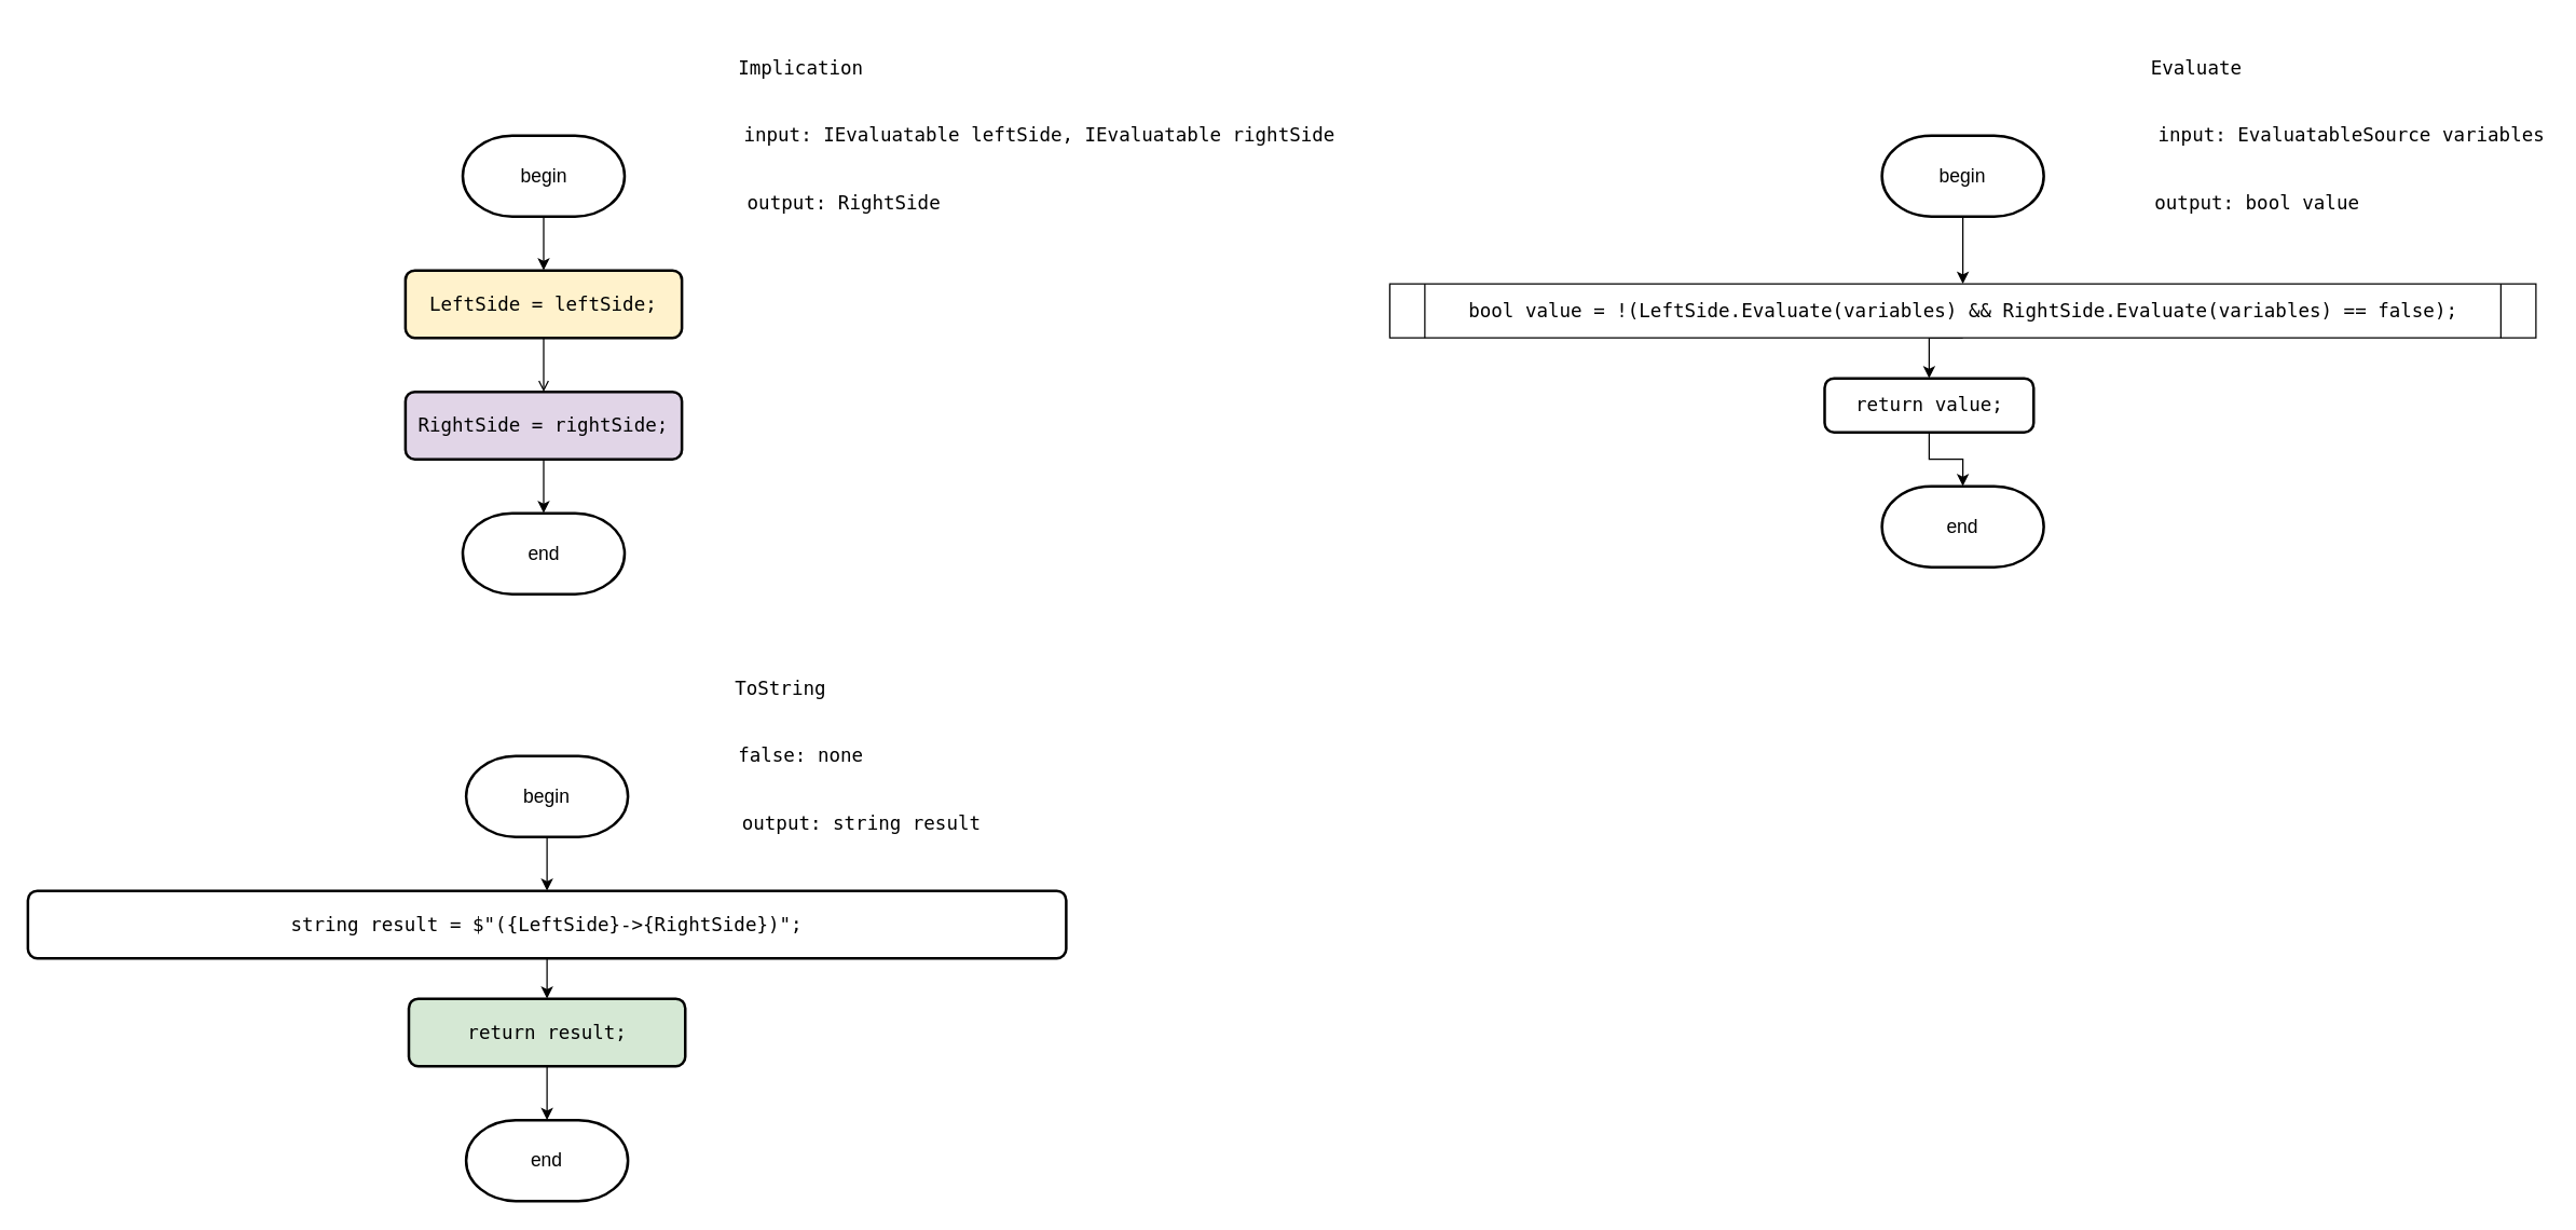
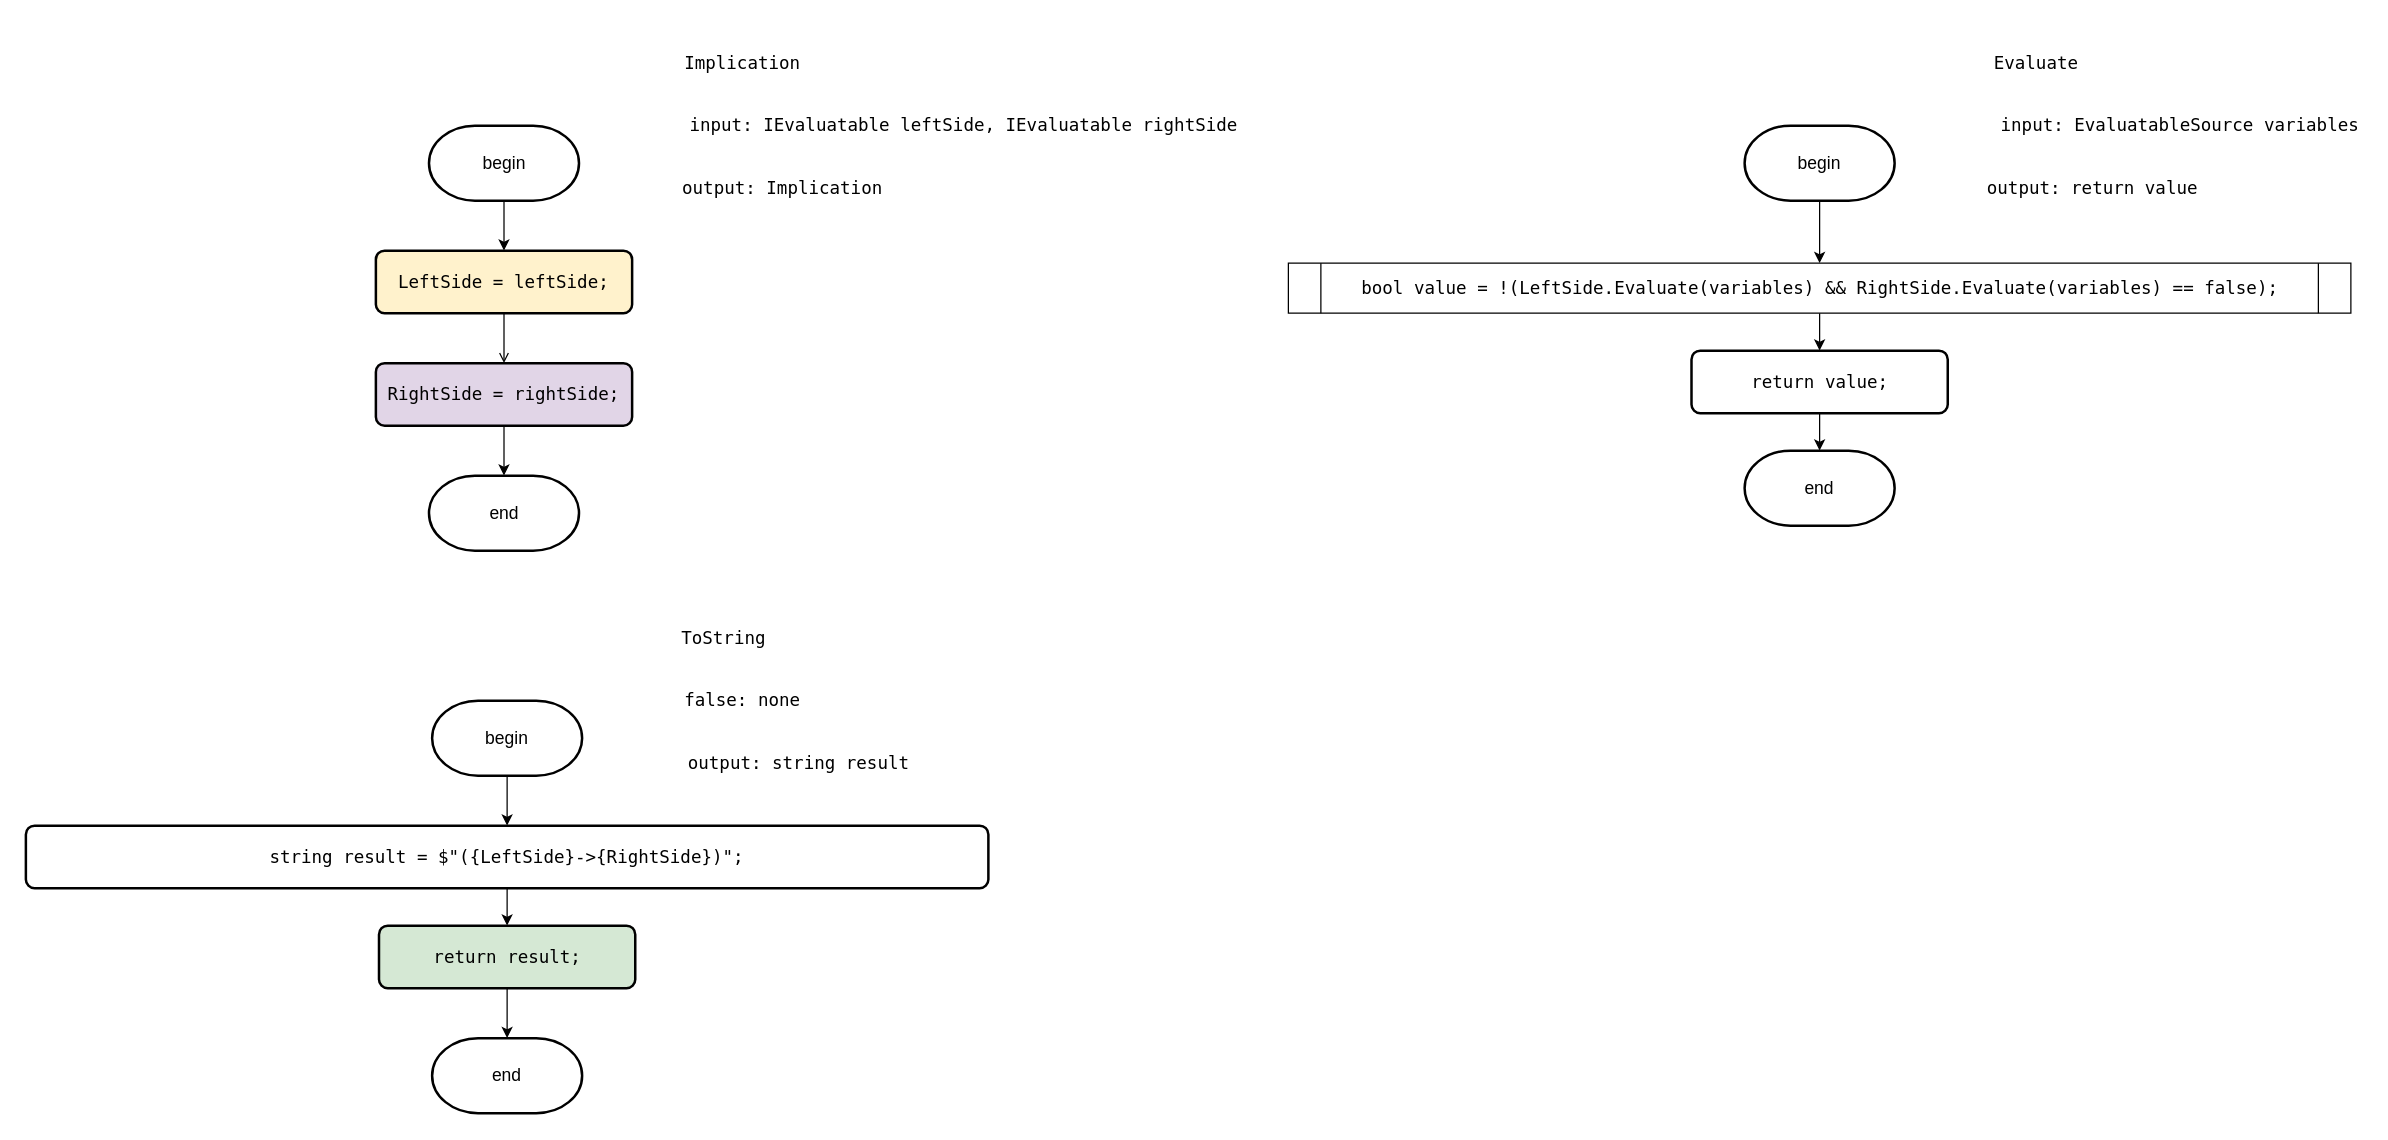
  <mxCell id="0" />
  <mxCell id="1" parent="0" />
  <mxCell id="2" value="&lt;pre style=&quot;font-family: &amp;quot;JetBrains Mono&amp;quot;, monospace;&quot;&gt;&lt;div style=&quot;&quot;&gt;&lt;pre style=&quot;font-family: &amp;quot;JetBrains Mono&amp;quot;, monospace;&quot;&gt;Implication&lt;/pre&gt;&lt;/div&gt;&lt;/pre&gt;" style="text;html=1;align=center;verticalAlign=middle;resizable=0;points=[];autosize=1;strokeColor=none;fillColor=none;fontSize=14;labelBackgroundColor=none;fontColor=#000000;" parent="1" vertex="1"><mxGeometry x="537.5" y="20" width="110" height="60" as="geometry" /></mxCell>
  <mxCell id="3" style="edgeStyle=orthogonalEdgeStyle;rounded=0;orthogonalLoop=1;jettySize=auto;html=1;exitX=0.5;exitY=1;exitDx=0;exitDy=0;exitPerimeter=0;entryX=0.5;entryY=0;entryDx=0;entryDy=0;fontSize=14;labelBackgroundColor=none;fontColor=#000000;" parent="1" source="4" target="6" edge="1"><mxGeometry relative="1" as="geometry" /></mxCell>
  <mxCell id="4" value="begin" style="strokeWidth=2;html=1;shape=mxgraph.flowchart.terminator;whiteSpace=wrap;fontSize=14;labelBackgroundColor=none;fontColor=#000000;" parent="1" vertex="1"><mxGeometry x="342.5" y="100" width="120" height="60" as="geometry" /></mxCell>
  <mxCell id="5" style="edgeStyle=orthogonalEdgeStyle;rounded=0;orthogonalLoop=1;jettySize=auto;html=1;exitX=0.5;exitY=1;exitDx=0;exitDy=0;entryX=0.5;entryY=0;entryDx=0;entryDy=0;fontSize=14;labelBackgroundColor=none;fontColor=#000000;endArrow=open;" parent="1" source="6" target="7" edge="1"><mxGeometry relative="1" as="geometry" /></mxCell>
  <mxCell id="6" value="&lt;div style=&quot;&quot;&gt;&lt;pre style=&quot;font-family: &amp;quot;JetBrains Mono&amp;quot;, monospace;&quot;&gt;LeftSide = &lt;span style=&quot;&quot;&gt;leftSide&lt;/span&gt;;&lt;/pre&gt;&lt;/div&gt;" style="rounded=1;whiteSpace=wrap;html=1;absoluteArcSize=1;arcSize=14;strokeWidth=2;fontSize=14;labelBackgroundColor=none;fontColor=#000000;fillColor=#fff2cc;" parent="1" vertex="1"><mxGeometry x="300" y="200" width="205" height="50" as="geometry" /></mxCell>
  <mxCell id="7" value="&lt;div style=&quot;&quot;&gt;&lt;pre style=&quot;font-family: &amp;quot;JetBrains Mono&amp;quot;, monospace;&quot;&gt;&lt;div&gt;&lt;pre style=&quot;font-family: &amp;quot;JetBrains Mono&amp;quot;, monospace;&quot;&gt;RightSide = &lt;span style=&quot;&quot;&gt;rightSide&lt;/span&gt;;&lt;/pre&gt;&lt;/div&gt;&lt;/pre&gt;&lt;/div&gt;" style="rounded=1;whiteSpace=wrap;html=1;absoluteArcSize=1;arcSize=14;strokeWidth=2;fontSize=14;labelBackgroundColor=none;fontColor=#000000;fillColor=#e1d5e7;" parent="1" vertex="1"><mxGeometry x="300" y="290" width="205" height="50" as="geometry" /></mxCell>
  <mxCell id="8" value="&lt;pre style=&quot;font-family: &amp;quot;JetBrains Mono&amp;quot;, monospace;&quot;&gt;input: IEvaluatable leftSide, IEvaluatable rightSide&lt;/pre&gt;" style="text;html=1;align=center;verticalAlign=middle;resizable=0;points=[];autosize=1;strokeColor=none;fillColor=none;fontSize=14;labelBackgroundColor=none;fontColor=#000000;" parent="1" vertex="1"><mxGeometry x="560" y="70" width="420" height="60" as="geometry" /></mxCell>
- <mxCell id="9" value="&lt;pre style=&quot;font-family: &amp;quot;JetBrains Mono&amp;quot;, monospace;&quot;&gt;output: RightSide&lt;/pre&gt;" style="text;html=1;align=center;verticalAlign=middle;resizable=0;points=[];autosize=1;strokeColor=none;fillColor=none;fontSize=14;labelBackgroundColor=none;fontColor=#000000;" parent="1" vertex="1"><mxGeometry x="540" y="120" width="170" height="60" as="geometry" /></mxCell>
+ <mxCell id="9" value="&lt;pre style=&quot;font-family: &amp;quot;JetBrains Mono&amp;quot;, monospace;&quot;&gt;output: Implication&lt;/pre&gt;" style="text;html=1;align=center;verticalAlign=middle;resizable=0;points=[];autosize=1;strokeColor=none;fillColor=none;fontSize=14;labelBackgroundColor=none;fontColor=#000000;" parent="1" vertex="1"><mxGeometry x="540" y="120" width="170" height="60" as="geometry" /></mxCell>
  <mxCell id="10" value="end" style="strokeWidth=2;html=1;shape=mxgraph.flowchart.terminator;whiteSpace=wrap;fontSize=14;labelBackgroundColor=none;fontColor=#000000;" parent="1" vertex="1"><mxGeometry x="342.5" y="380" width="120" height="60" as="geometry" /></mxCell>
  <mxCell id="11" style="edgeStyle=orthogonalEdgeStyle;rounded=0;orthogonalLoop=1;jettySize=auto;html=1;exitX=0.5;exitY=1;exitDx=0;exitDy=0;entryX=0.5;entryY=0;entryDx=0;entryDy=0;entryPerimeter=0;fontSize=14;labelBackgroundColor=none;fontColor=#000000;" parent="1" source="7" target="10" edge="1"><mxGeometry relative="1" as="geometry" /></mxCell>
  <mxCell id="12" value="&lt;pre style=&quot;font-family: &amp;quot;JetBrains Mono&amp;quot;, monospace;&quot;&gt;Evaluate&lt;/pre&gt;" style="text;html=1;align=center;verticalAlign=middle;resizable=0;points=[];autosize=1;strokeColor=none;fillColor=none;fontSize=14;labelBackgroundColor=none;fontColor=#000000;" parent="1" vertex="1"><mxGeometry x="1582.5" y="20" width="90" height="60" as="geometry" /></mxCell>
  <mxCell id="13" style="edgeStyle=orthogonalEdgeStyle;rounded=0;orthogonalLoop=1;jettySize=auto;html=1;exitX=0.5;exitY=1;exitDx=0;exitDy=0;exitPerimeter=0;entryX=0.5;entryY=0;entryDx=0;entryDy=0;fontSize=14;labelBackgroundColor=none;fontColor=#000000;" parent="1" source="14" target="27" edge="1"><mxGeometry relative="1" as="geometry" /></mxCell>
  <mxCell id="14" value="begin" style="strokeWidth=2;html=1;shape=mxgraph.flowchart.terminator;whiteSpace=wrap;fontSize=14;labelBackgroundColor=none;fontColor=#000000;" parent="1" vertex="1"><mxGeometry x="1395" y="100" width="120" height="60" as="geometry" /></mxCell>
  <mxCell id="15" value="&lt;pre style=&quot;font-family: &amp;quot;JetBrains Mono&amp;quot;, monospace;&quot;&gt;input: EvaluatableSource variables&lt;/pre&gt;" style="text;html=1;align=center;verticalAlign=middle;resizable=0;points=[];autosize=1;strokeColor=none;fillColor=none;fontSize=14;labelBackgroundColor=none;fontColor=#000000;" parent="1" vertex="1"><mxGeometry x="1597.5" y="70" width="290" height="60" as="geometry" /></mxCell>
- <mxCell id="16" value="&lt;pre style=&quot;font-family: &amp;quot;JetBrains Mono&amp;quot;, monospace;&quot;&gt;output: bool value&lt;/pre&gt;" style="text;html=1;align=center;verticalAlign=middle;resizable=0;points=[];autosize=1;strokeColor=none;fillColor=none;fontSize=14;labelBackgroundColor=none;fontColor=#000000;" parent="1" vertex="1"><mxGeometry x="1592.5" y="120" width="160" height="60" as="geometry" /></mxCell>
+ <mxCell id="16" value="&lt;pre style=&quot;font-family: &amp;quot;JetBrains Mono&amp;quot;, monospace;&quot;&gt;output: return value&lt;/pre&gt;" style="text;html=1;align=center;verticalAlign=middle;resizable=0;points=[];autosize=1;strokeColor=none;fillColor=none;fontSize=14;labelBackgroundColor=none;fontColor=#000000;" parent="1" vertex="1"><mxGeometry x="1592.5" y="120" width="160" height="60" as="geometry" /></mxCell>
  <mxCell id="17" value="end" style="strokeWidth=2;html=1;shape=mxgraph.flowchart.terminator;whiteSpace=wrap;fontSize=14;labelBackgroundColor=none;fontColor=#000000;" parent="1" vertex="1"><mxGeometry x="1395" y="360" width="120" height="60" as="geometry" /></mxCell>
  <mxCell id="18" value="&lt;pre style=&quot;font-family: &amp;quot;JetBrains Mono&amp;quot;, monospace;&quot;&gt;ToString&lt;/pre&gt;" style="text;html=1;align=center;verticalAlign=middle;resizable=0;points=[];autosize=1;strokeColor=none;fillColor=none;fontSize=14;labelBackgroundColor=none;fontColor=#000000;" parent="1" vertex="1"><mxGeometry x="532.5" y="480" width="90" height="60" as="geometry" /></mxCell>
  <mxCell id="19" style="edgeStyle=orthogonalEdgeStyle;rounded=0;orthogonalLoop=1;jettySize=auto;html=1;exitX=0.5;exitY=1;exitDx=0;exitDy=0;exitPerimeter=0;entryX=0.5;entryY=0;entryDx=0;entryDy=0;fontSize=14;labelBackgroundColor=none;fontColor=#000000;" parent="1" source="20" target="22" edge="1"><mxGeometry relative="1" as="geometry" /></mxCell>
  <mxCell id="20" value="begin" style="strokeWidth=2;html=1;shape=mxgraph.flowchart.terminator;whiteSpace=wrap;fontSize=14;labelBackgroundColor=none;fontColor=#000000;" parent="1" vertex="1"><mxGeometry x="345" y="560" width="120" height="60" as="geometry" /></mxCell>
  <mxCell id="21" style="edgeStyle=orthogonalEdgeStyle;rounded=0;orthogonalLoop=1;jettySize=auto;html=1;exitX=0.5;exitY=1;exitDx=0;exitDy=0;entryX=0.5;entryY=0;entryDx=0;entryDy=0;fontSize=14;labelBackgroundColor=none;fontColor=#000000;" parent="1" source="22" target="28" edge="1"><mxGeometry relative="1" as="geometry" /></mxCell>
  <mxCell id="22" value="&lt;div style=&quot;&quot;&gt;&lt;pre style=&quot;font-family: &amp;quot;JetBrains Mono&amp;quot;, monospace;&quot;&gt;&lt;pre style=&quot;font-family: &amp;quot;JetBrains Mono&amp;quot;, monospace;&quot;&gt;&lt;pre style=&quot;font-family: &amp;quot;JetBrains Mono&amp;quot;, monospace;&quot;&gt;&lt;pre style=&quot;font-family: &amp;quot;JetBrains Mono&amp;quot;, monospace;&quot;&gt;&lt;pre style=&quot;font-family: &amp;quot;JetBrains Mono&amp;quot;, monospace;&quot;&gt;&lt;div&gt;&lt;pre style=&quot;font-family: &amp;quot;JetBrains Mono&amp;quot;, monospace;&quot;&gt;&lt;span style=&quot;&quot;&gt;string &lt;/span&gt;result = &lt;span style=&quot;&quot;&gt;$&quot;(&lt;/span&gt;{LeftSide}&lt;span style=&quot;&quot;&gt;-&amp;gt;&lt;/span&gt;{RightSide}&lt;span style=&quot;&quot;&gt;)&quot;&lt;/span&gt;;&lt;/pre&gt;&lt;/div&gt;&lt;/pre&gt;&lt;/pre&gt;&lt;/pre&gt;&lt;/pre&gt;&lt;/pre&gt;&lt;/div&gt;" style="rounded=1;whiteSpace=wrap;html=1;absoluteArcSize=1;arcSize=14;strokeWidth=2;fontSize=14;labelBackgroundColor=none;fontColor=#000000;" parent="1" vertex="1"><mxGeometry x="20" y="660" width="770" height="50" as="geometry" /></mxCell>
  <mxCell id="23" value="&lt;pre style=&quot;font-family: &amp;quot;JetBrains Mono&amp;quot;, monospace;&quot;&gt;false: none&lt;/pre&gt;" style="text;html=1;align=center;verticalAlign=middle;resizable=0;points=[];autosize=1;strokeColor=none;fillColor=none;fontSize=14;labelBackgroundColor=none;fontColor=#000000;" parent="1" vertex="1"><mxGeometry x="537.5" y="530" width="110" height="60" as="geometry" /></mxCell>
  <mxCell id="24" value="&lt;pre style=&quot;font-family: &amp;quot;JetBrains Mono&amp;quot;, monospace;&quot;&gt;output: string result&lt;/pre&gt;" style="text;html=1;align=center;verticalAlign=middle;resizable=0;points=[];autosize=1;strokeColor=none;fillColor=none;fontSize=14;labelBackgroundColor=none;fontColor=#000000;" parent="1" vertex="1"><mxGeometry x="542.5" y="580" width="190" height="60" as="geometry" /></mxCell>
  <mxCell id="25" value="end" style="strokeWidth=2;html=1;shape=mxgraph.flowchart.terminator;whiteSpace=wrap;fontSize=14;labelBackgroundColor=none;fontColor=#000000;" parent="1" vertex="1"><mxGeometry x="345" y="830" width="120" height="60" as="geometry" /></mxCell>
  <mxCell id="26" style="edgeStyle=orthogonalEdgeStyle;rounded=0;orthogonalLoop=1;jettySize=auto;html=1;exitX=0.5;exitY=1;exitDx=0;exitDy=0;entryX=0.5;entryY=0;entryDx=0;entryDy=0;fontSize=14;labelBackgroundColor=none;fontColor=#000000;" parent="1" source="27" target="30" edge="1"><mxGeometry relative="1" as="geometry" /></mxCell>
  <mxCell id="27" value="&lt;pre style=&quot;font-family: &amp;quot;JetBrains Mono&amp;quot;, monospace;&quot;&gt;&lt;span style=&quot;&quot;&gt;bool &lt;/span&gt;&lt;span style=&quot;&quot;&gt;value &lt;/span&gt;= !(LeftSide.&lt;span style=&quot;&quot;&gt;Evaluate&lt;/span&gt;(&lt;span style=&quot;&quot;&gt;variables&lt;/span&gt;) &amp;amp;&amp;amp; RightSide.&lt;span style=&quot;&quot;&gt;Evaluate&lt;/span&gt;(&lt;span style=&quot;&quot;&gt;variables&lt;/span&gt;) == &lt;span style=&quot;&quot;&gt;false&lt;/span&gt;);&lt;/pre&gt;" style="shape=process;whiteSpace=wrap;html=1;backgroundOutline=1;size=0.03;fontSize=14;labelBackgroundColor=none;fontColor=#000000;" parent="1" vertex="1"><mxGeometry x="1030" y="210" width="850" height="40" as="geometry" /></mxCell>
  <mxCell id="28" value="&lt;div style=&quot;&quot;&gt;&lt;pre style=&quot;font-family: &amp;quot;JetBrains Mono&amp;quot;, monospace;&quot;&gt;&lt;div&gt;&lt;pre style=&quot;font-family: &amp;quot;JetBrains Mono&amp;quot;, monospace;&quot;&gt;&lt;span style=&quot;&quot;&gt;return &lt;/span&gt;result;&lt;/pre&gt;&lt;/div&gt;&lt;/pre&gt;&lt;/div&gt;" style="rounded=1;whiteSpace=wrap;html=1;absoluteArcSize=1;arcSize=14;strokeWidth=2;fontSize=14;labelBackgroundColor=none;fontColor=#000000;fillColor=#d5e8d4;" parent="1" vertex="1"><mxGeometry x="302.5" y="740" width="205" height="50" as="geometry" /></mxCell>
  <mxCell id="29" style="edgeStyle=orthogonalEdgeStyle;rounded=0;orthogonalLoop=1;jettySize=auto;html=1;exitX=0.5;exitY=1;exitDx=0;exitDy=0;entryX=0.5;entryY=0;entryDx=0;entryDy=0;entryPerimeter=0;fontSize=14;labelBackgroundColor=none;fontColor=#000000;" parent="1" source="28" target="25" edge="1"><mxGeometry relative="1" as="geometry" /></mxCell>
- <mxCell id="30" value="&lt;div style=&quot;&quot;&gt;&lt;pre style=&quot;font-family: &amp;quot;JetBrains Mono&amp;quot;, monospace;&quot;&gt;&lt;pre style=&quot;font-family: &amp;quot;JetBrains Mono&amp;quot;, monospace;&quot;&gt;&lt;div&gt;&lt;pre style=&quot;font-family: &amp;quot;JetBrains Mono&amp;quot;, monospace;&quot;&gt;&lt;span style=&quot;&quot;&gt;return &lt;/span&gt;value;&lt;/pre&gt;&lt;/div&gt;&lt;/pre&gt;&lt;/pre&gt;&lt;/div&gt;" style="rounded=1;whiteSpace=wrap;html=1;absoluteArcSize=1;arcSize=14;strokeWidth=2;fontSize=14;labelBackgroundColor=none;fontColor=#000000;" parent="1" vertex="1"><mxGeometry x="1352.5" y="280" width="155" height="40" as="geometry" /></mxCell>
+ <mxCell id="30" value="&lt;div style=&quot;&quot;&gt;&lt;pre style=&quot;font-family: &amp;quot;JetBrains Mono&amp;quot;, monospace;&quot;&gt;&lt;pre style=&quot;font-family: &amp;quot;JetBrains Mono&amp;quot;, monospace;&quot;&gt;&lt;div&gt;&lt;pre style=&quot;font-family: &amp;quot;JetBrains Mono&amp;quot;, monospace;&quot;&gt;&lt;span style=&quot;&quot;&gt;return &lt;/span&gt;value;&lt;/pre&gt;&lt;/div&gt;&lt;/pre&gt;&lt;/pre&gt;&lt;/div&gt;" style="rounded=1;whiteSpace=wrap;html=1;absoluteArcSize=1;arcSize=14;strokeWidth=2;fontSize=14;labelBackgroundColor=none;fontColor=#000000;" parent="1" vertex="1"><mxGeometry x="1352.5" y="280" width="205" height="50" as="geometry" /></mxCell>
  <mxCell id="31" style="edgeStyle=orthogonalEdgeStyle;rounded=0;orthogonalLoop=1;jettySize=auto;html=1;exitX=0.5;exitY=1;exitDx=0;exitDy=0;entryX=0.5;entryY=0;entryDx=0;entryDy=0;entryPerimeter=0;fontSize=14;labelBackgroundColor=none;fontColor=#000000;" parent="1" source="30" target="17" edge="1"><mxGeometry relative="1" as="geometry" /></mxCell>
